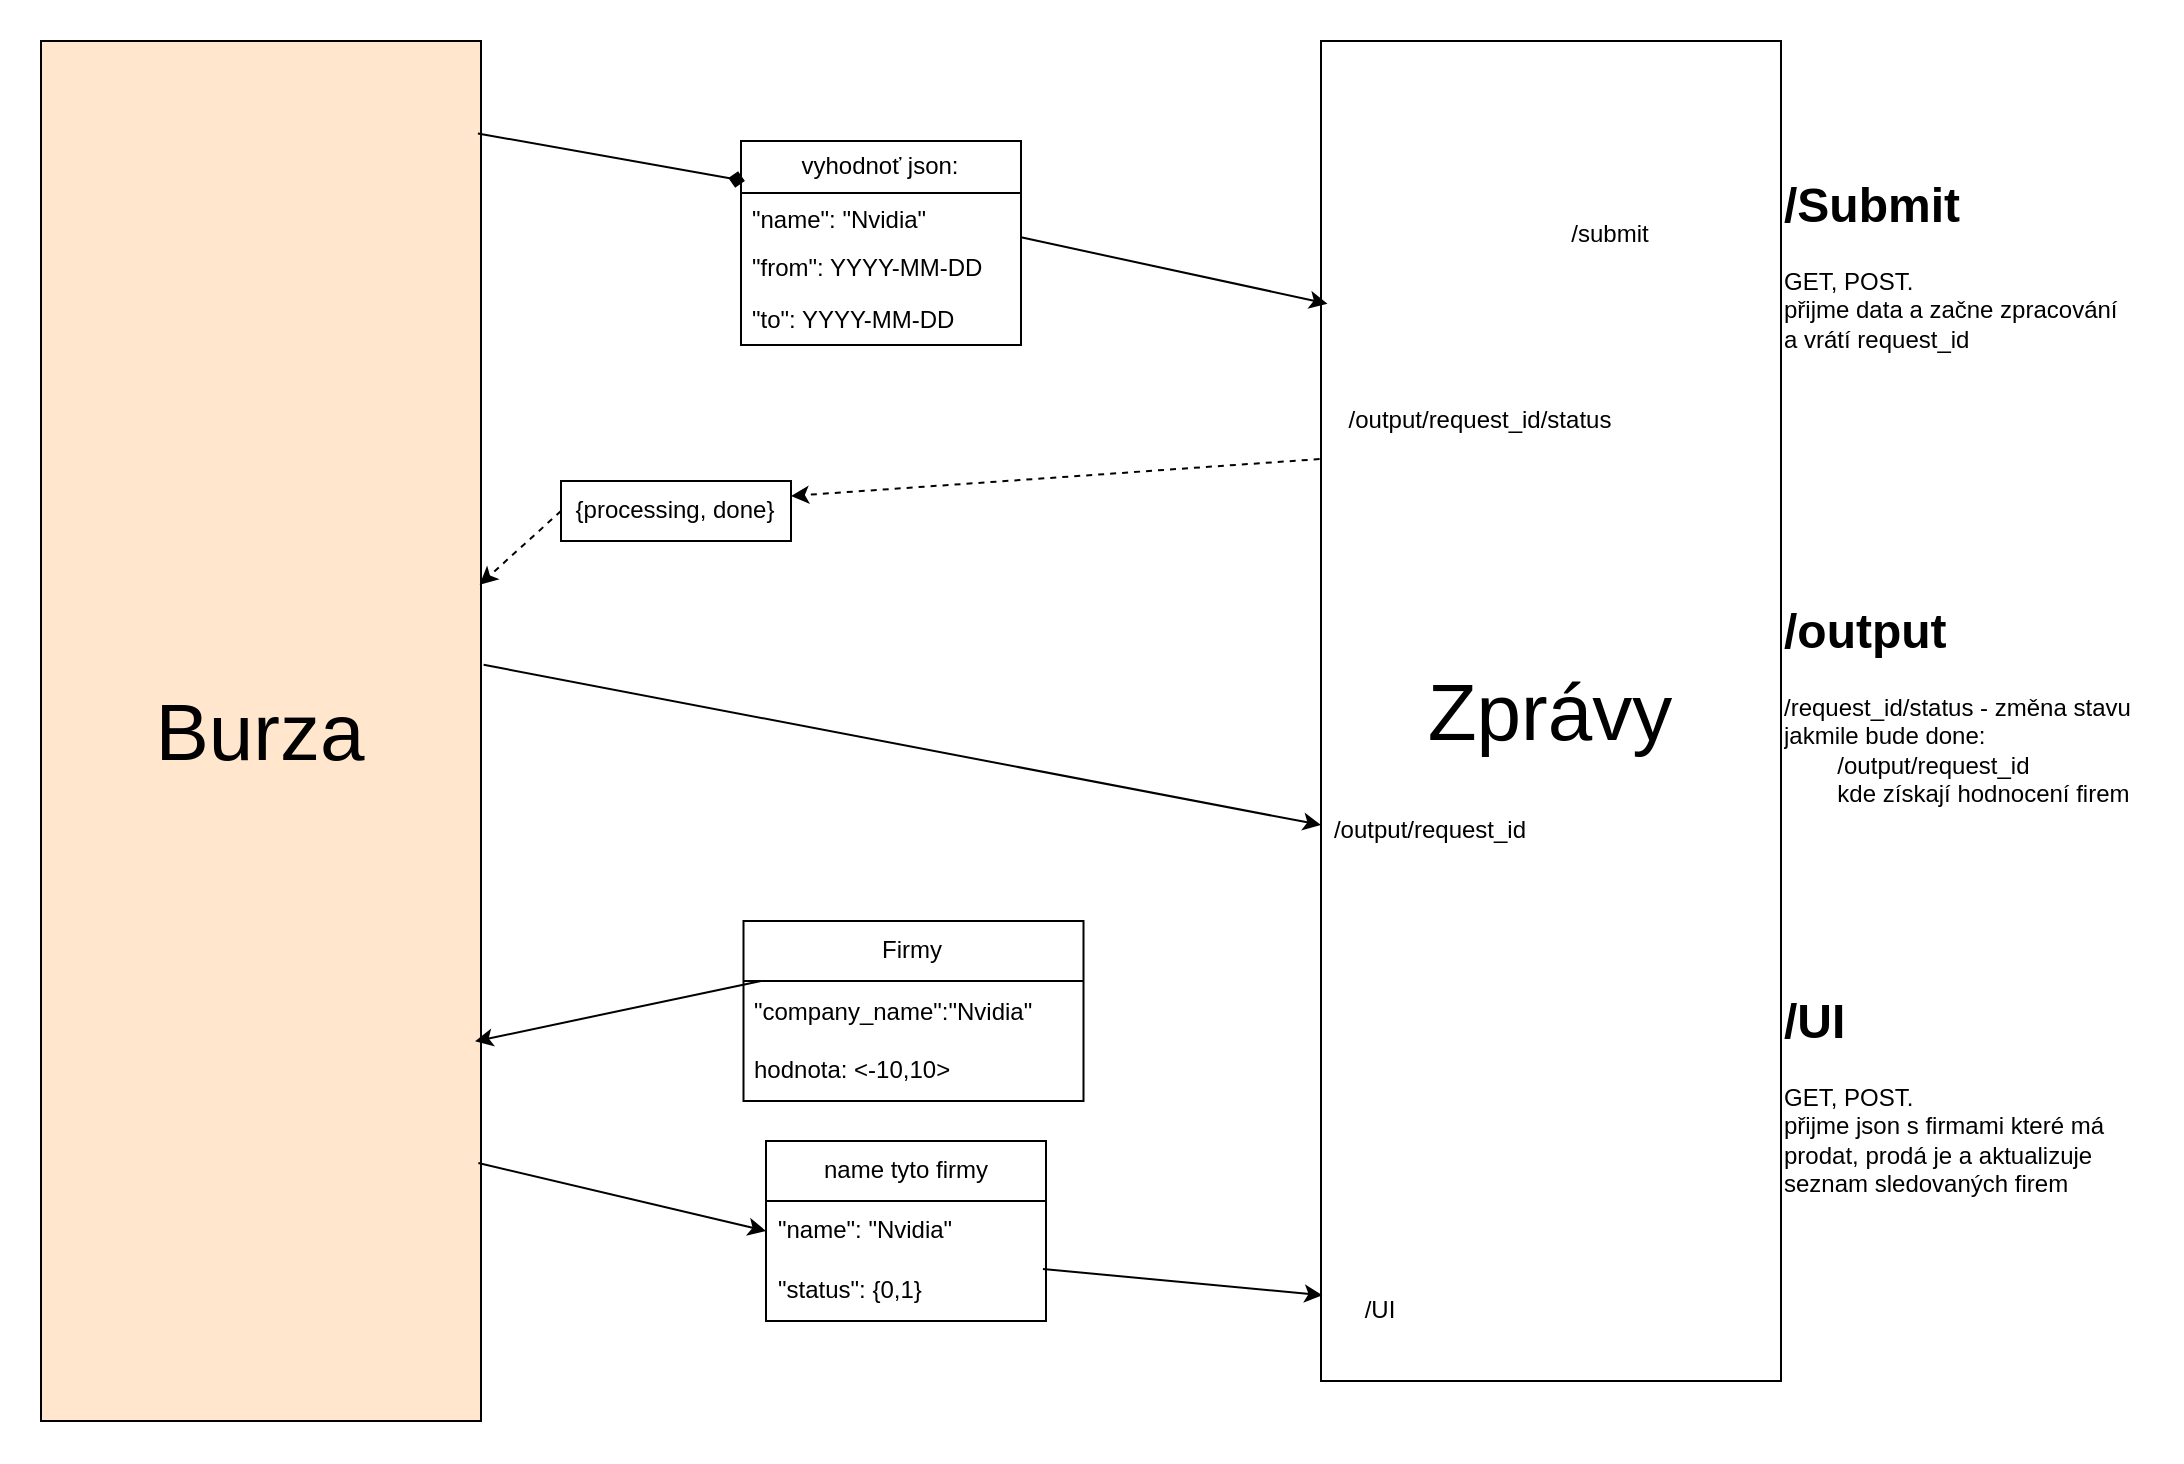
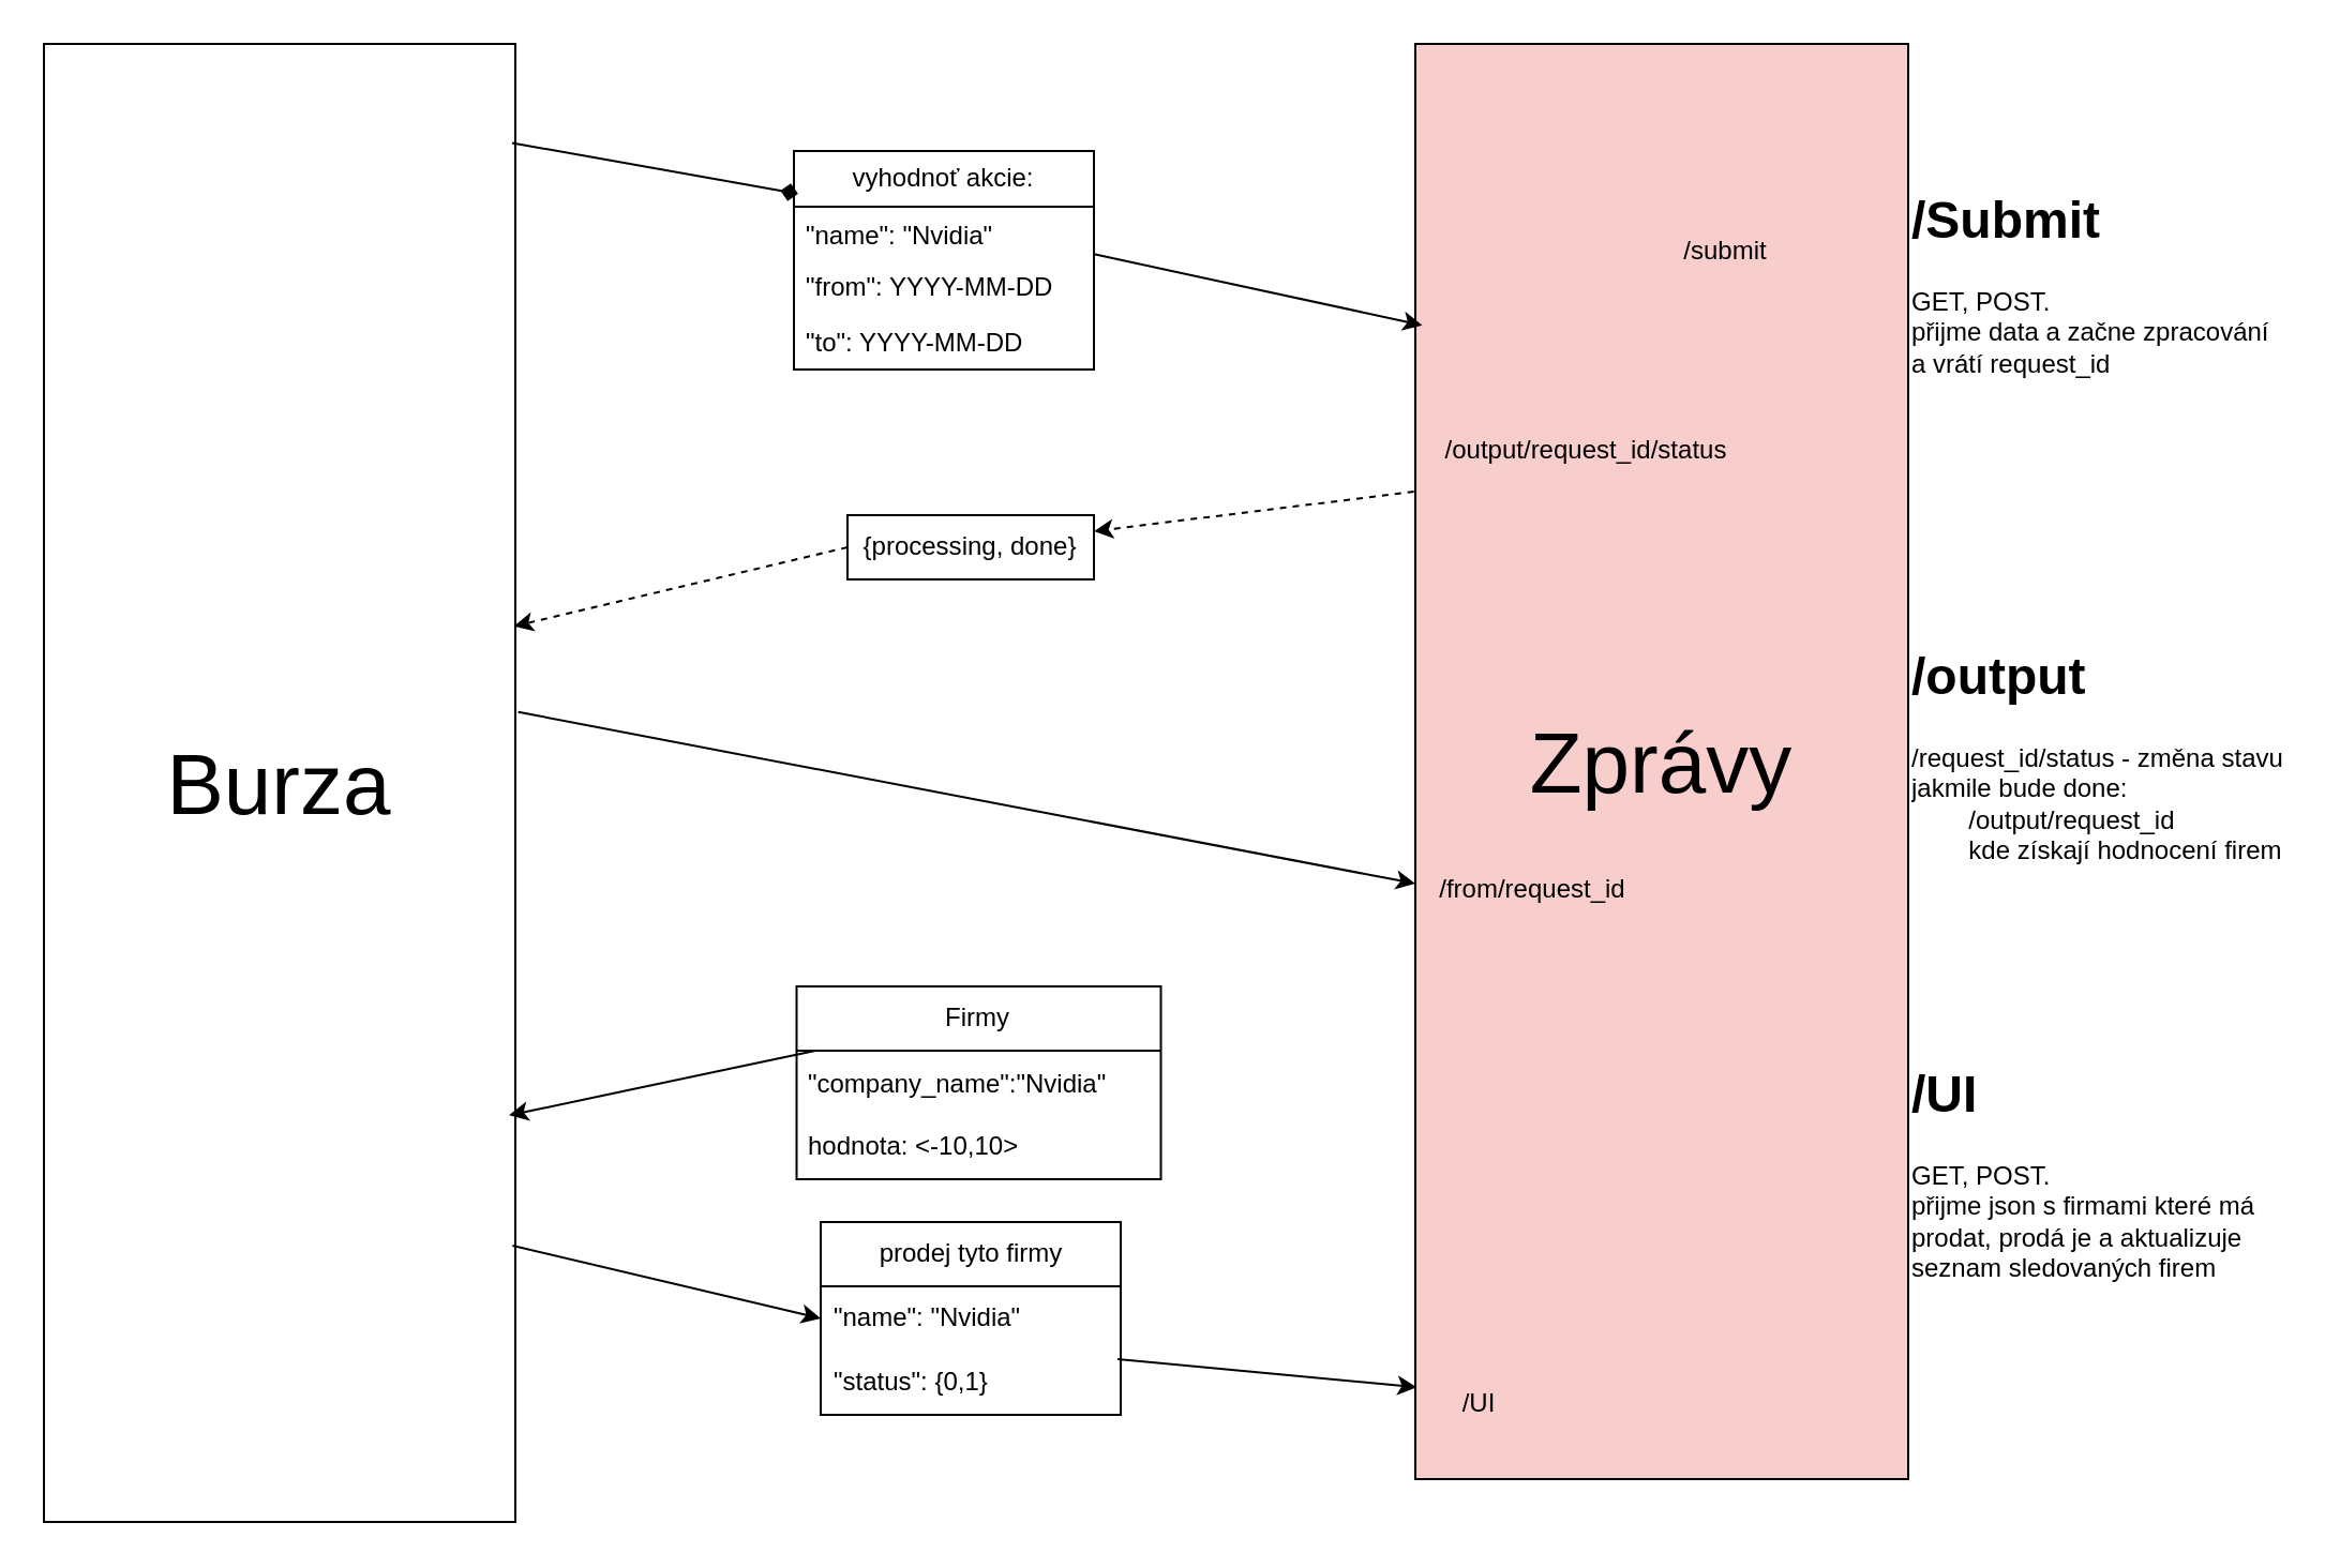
  <mxCell id="0" />
  <mxCell id="1" parent="0" />
- <mxCell id="2" value="&lt;font style=&quot;font-size: 40px;&quot;&gt;Burza&lt;/font&gt;" style="rounded=0;whiteSpace=wrap;html=1;fillColor=#ffe6cc;" parent="1" vertex="1"><mxGeometry x="20" y="20" width="220" height="690" as="geometry" /></mxCell>
- <mxCell id="3" value="&lt;font style=&quot;font-size: 40px;&quot;&gt;Zprávy&lt;/font&gt;" style="rounded=0;whiteSpace=wrap;html=1;" parent="1" vertex="1"><mxGeometry x="660" y="20" width="230" height="670" as="geometry" /></mxCell>
+ <mxCell id="2" value="&lt;font style=&quot;font-size: 40px;&quot;&gt;Burza&lt;/font&gt;" style="rounded=0;whiteSpace=wrap;html=1;" parent="1" vertex="1"><mxGeometry x="20" y="20" width="220" height="690" as="geometry" /></mxCell>
+ <mxCell id="3" value="&lt;font style=&quot;font-size: 40px;&quot;&gt;Zprávy&lt;/font&gt;" style="rounded=0;whiteSpace=wrap;html=1;fillColor=#f8cecc;" parent="1" vertex="1"><mxGeometry x="660" y="20" width="230" height="670" as="geometry" /></mxCell>
  <mxCell id="4" value="" style="endArrow=classic;html=1;rounded=0;exitX=1;exitY=0.923;exitDx=0;exitDy=0;exitPerimeter=0;entryX=0.014;entryY=0.196;entryDx=0;entryDy=0;entryPerimeter=0;" parent="1" source="7" target="3" edge="1"><mxGeometry width="50" height="50" relative="1" as="geometry"><mxPoint x="470" y="170" as="sourcePoint" /><mxPoint x="520" y="120" as="targetPoint" /></mxGeometry></mxCell>
  <mxCell id="5" value="" style="endArrow=diamond;html=1;rounded=0;exitX=0.993;exitY=0.067;exitDx=0;exitDy=0;exitPerimeter=0;entryX=0.014;entryY=0.196;entryDx=0;entryDy=0;entryPerimeter=0;" parent="1" source="2" target="6" edge="1"><mxGeometry width="50" height="50" relative="1" as="geometry"><mxPoint x="242" y="149" as="sourcePoint" /><mxPoint x="662" y="151" as="targetPoint" /></mxGeometry></mxCell>
- <mxCell id="6" value="vyhodnoť json:" style="swimlane;fontStyle=0;childLayout=stackLayout;horizontal=1;startSize=26;fillColor=none;horizontalStack=0;resizeParent=1;resizeParentMax=0;resizeLast=0;collapsible=1;marginBottom=0;whiteSpace=wrap;html=1;" parent="1" vertex="1"><mxGeometry x="370" y="70" width="140" height="102" as="geometry" /></mxCell>
+ <mxCell id="6" value="vyhodnoť akcie:" style="swimlane;fontStyle=0;childLayout=stackLayout;horizontal=1;startSize=26;fillColor=none;horizontalStack=0;resizeParent=1;resizeParentMax=0;resizeLast=0;collapsible=1;marginBottom=0;whiteSpace=wrap;html=1;" parent="1" vertex="1"><mxGeometry x="370" y="70" width="140" height="102" as="geometry" /></mxCell>
  <mxCell id="7" value="&quot;name&quot;: &quot;Nvidia&quot;" style="text;strokeColor=none;fillColor=none;align=left;verticalAlign=top;spacingLeft=4;spacingRight=4;overflow=hidden;rotatable=0;points=[[0,0.5],[1,0.5]];portConstraint=eastwest;whiteSpace=wrap;html=1;" parent="6" vertex="1"><mxGeometry y="26" width="140" height="24" as="geometry" /></mxCell>
  <mxCell id="8" value="&quot;from&quot;: YYYY-MM-DD" style="text;strokeColor=none;fillColor=none;align=left;verticalAlign=top;spacingLeft=4;spacingRight=4;overflow=hidden;rotatable=0;points=[[0,0.5],[1,0.5]];portConstraint=eastwest;whiteSpace=wrap;html=1;" parent="6" vertex="1"><mxGeometry y="50" width="140" height="26" as="geometry" /></mxCell>
  <mxCell id="9" value="&quot;to&quot;: YYYY-MM-DD" style="text;strokeColor=none;fillColor=none;align=left;verticalAlign=top;spacingLeft=4;spacingRight=4;overflow=hidden;rotatable=0;points=[[0,0.5],[1,0.5]];portConstraint=eastwest;whiteSpace=wrap;html=1;" parent="6" vertex="1"><mxGeometry y="76" width="140" height="26" as="geometry" /></mxCell>
  <mxCell id="10" value="/submit" style="text;html=1;align=center;verticalAlign=middle;whiteSpace=wrap;rounded=0;" parent="1" vertex="1"><mxGeometry x="775" y="102" width="60" height="30" as="geometry" /></mxCell>
  <mxCell id="11" value="/output/request_id/status" style="text;html=1;align=center;verticalAlign=middle;whiteSpace=wrap;rounded=0;" parent="1" vertex="1"><mxGeometry x="665" y="195" width="150" height="30" as="geometry" /></mxCell>
  <mxCell id="12" value="" style="endArrow=classic;html=1;rounded=0;exitX=0;exitY=0.5;exitDx=0;exitDy=0;entryX=0.997;entryY=0.394;entryDx=0;entryDy=0;entryPerimeter=0;dashed=1;" parent="1" source="14" target="2" edge="1"><mxGeometry width="50" height="50" relative="1" as="geometry"><mxPoint x="470" y="320" as="sourcePoint" /><mxPoint x="520" y="270" as="targetPoint" /></mxGeometry></mxCell>
  <mxCell id="13" value="" style="endArrow=classic;html=1;rounded=0;exitX=-0.003;exitY=0.312;exitDx=0;exitDy=0;exitPerimeter=0;entryX=1;entryY=0.25;entryDx=0;entryDy=0;dashed=1;" parent="1" source="3" target="14" edge="1"><mxGeometry width="50" height="50" relative="1" as="geometry"><mxPoint x="659" y="229" as="sourcePoint" /><mxPoint x="239" y="284" as="targetPoint" /></mxGeometry></mxCell>
- <mxCell id="14" value="{process&lt;span style=&quot;background-color: transparent; color: light-dark(rgb(0, 0, 0), rgb(255, 255, 255));&quot;&gt;ing, done}&lt;/span&gt;" style="text;html=1;align=center;verticalAlign=middle;whiteSpace=wrap;rounded=0;labelBorderColor=none;strokeColor=default;" parent="1" vertex="1"><mxGeometry x="280" y="240" width="115" height="30" as="geometry" /></mxCell>
+ <mxCell id="14" value="{process&lt;span style=&quot;background-color: transparent; color: light-dark(rgb(0, 0, 0), rgb(255, 255, 255));&quot;&gt;ing, done}&lt;/span&gt;" style="text;html=1;align=center;verticalAlign=middle;whiteSpace=wrap;rounded=0;labelBorderColor=none;strokeColor=default;" parent="1" vertex="1"><mxGeometry x="395" y="240" width="115" height="30" as="geometry" /></mxCell>
  <mxCell id="15" value="" style="endArrow=classic;html=1;rounded=0;exitX=1.006;exitY=0.452;exitDx=0;exitDy=0;exitPerimeter=0;" parent="1" source="2" edge="1"><mxGeometry width="50" height="50" relative="1" as="geometry"><mxPoint x="560" y="400" as="sourcePoint" /><mxPoint x="660" y="412" as="targetPoint" /></mxGeometry></mxCell>
- <mxCell id="16" value="/output/request_id" style="text;html=1;align=center;verticalAlign=middle;whiteSpace=wrap;rounded=0;" parent="1" vertex="1"><mxGeometry x="660" y="400" width="110" height="30" as="geometry" /></mxCell>
+ <mxCell id="16" value="/from/request_id" style="text;html=1;align=center;verticalAlign=middle;whiteSpace=wrap;rounded=0;" parent="1" vertex="1"><mxGeometry x="660" y="400" width="110" height="30" as="geometry" /></mxCell>
  <mxCell id="17" value="" style="endArrow=classic;html=1;rounded=0;exitX=0;exitY=0.5;exitDx=0;exitDy=0;entryX=0.991;entryY=0.851;entryDx=0;entryDy=0;entryPerimeter=0;" parent="1" edge="1"><mxGeometry width="50" height="50" relative="1" as="geometry"><mxPoint x="380" y="490" as="sourcePoint" /><mxPoint x="237.03" y="520.17" as="targetPoint" /></mxGeometry></mxCell>
  <mxCell id="18" value="Firmy" style="swimlane;fontStyle=0;childLayout=stackLayout;horizontal=1;startSize=30;horizontalStack=0;resizeParent=1;resizeParentMax=0;resizeLast=0;collapsible=1;marginBottom=0;whiteSpace=wrap;html=1;" parent="1" vertex="1"><mxGeometry x="371.25" y="460" width="170" height="90" as="geometry" /></mxCell>
  <mxCell id="19" value="&lt;div&gt;&quot;company_name&quot;:&quot;Nvidia&quot;&lt;/div&gt;&lt;br&gt;hodnota: &amp;lt;-10,10&amp;gt;" style="text;strokeColor=none;fillColor=none;align=left;verticalAlign=middle;spacingLeft=4;spacingRight=4;overflow=hidden;points=[[0,0.5],[1,0.5]];portConstraint=eastwest;rotatable=0;whiteSpace=wrap;html=1;" parent="18" vertex="1"><mxGeometry y="30" width="170" height="60" as="geometry" /></mxCell>
  <mxCell id="20" value="" style="endArrow=classic;html=1;rounded=0;exitX=0.989;exitY=1.133;exitDx=0;exitDy=0;exitPerimeter=0;entryX=0.003;entryY=0.936;entryDx=0;entryDy=0;entryPerimeter=0;" parent="1" source="23" target="3" edge="1"><mxGeometry width="50" height="50" relative="1" as="geometry"><mxPoint x="560" y="470" as="sourcePoint" /><mxPoint x="610" y="420" as="targetPoint" /></mxGeometry></mxCell>
  <mxCell id="21" value="" style="endArrow=classic;html=1;rounded=0;exitX=0.994;exitY=0.813;exitDx=0;exitDy=0;exitPerimeter=0;entryX=0;entryY=0.5;entryDx=0;entryDy=0;" parent="1" source="2" target="23" edge="1"><mxGeometry width="50" height="50" relative="1" as="geometry"><mxPoint x="238" y="565" as="sourcePoint" /><mxPoint x="661" y="647" as="targetPoint" /></mxGeometry></mxCell>
- <mxCell id="22" value="name tyto firmy" style="swimlane;fontStyle=0;childLayout=stackLayout;horizontal=1;startSize=30;horizontalStack=0;resizeParent=1;resizeParentMax=0;resizeLast=0;collapsible=1;marginBottom=0;whiteSpace=wrap;html=1;" parent="1" vertex="1"><mxGeometry x="382.5" y="570" width="140" height="90" as="geometry" /></mxCell>
+ <mxCell id="22" value="prodej tyto firmy" style="swimlane;fontStyle=0;childLayout=stackLayout;horizontal=1;startSize=30;horizontalStack=0;resizeParent=1;resizeParentMax=0;resizeLast=0;collapsible=1;marginBottom=0;whiteSpace=wrap;html=1;" parent="1" vertex="1"><mxGeometry x="382.5" y="570" width="140" height="90" as="geometry" /></mxCell>
  <mxCell id="23" value="&quot;name&quot;: &quot;Nvidia&quot;" style="text;strokeColor=none;fillColor=none;align=left;verticalAlign=middle;spacingLeft=4;spacingRight=4;overflow=hidden;points=[[0,0.5],[1,0.5]];portConstraint=eastwest;rotatable=0;whiteSpace=wrap;html=1;" parent="22" vertex="1"><mxGeometry y="30" width="140" height="30" as="geometry" /></mxCell>
  <mxCell id="24" value="&quot;status&quot;: {0,1}" style="text;strokeColor=none;fillColor=none;align=left;verticalAlign=middle;spacingLeft=4;spacingRight=4;overflow=hidden;points=[[0,0.5],[1,0.5]];portConstraint=eastwest;rotatable=0;whiteSpace=wrap;html=1;" parent="22" vertex="1"><mxGeometry y="60" width="140" height="30" as="geometry" /></mxCell>
  <mxCell id="25" value="/UI" style="text;html=1;align=center;verticalAlign=middle;whiteSpace=wrap;rounded=0;" parent="1" vertex="1"><mxGeometry x="665" y="640" width="50" height="30" as="geometry" /></mxCell>
  <mxCell id="26" value="&lt;h1 style=&quot;margin-top: 0px;&quot;&gt;/Submit&lt;/h1&gt;&lt;p&gt;GET, POST.&lt;br&gt;přijme data a začne zpracování&lt;br&gt;a vrátí request_id&lt;/p&gt;" style="text;html=1;whiteSpace=wrap;overflow=hidden;rounded=0;" parent="1" vertex="1"><mxGeometry x="890" y="82" width="180" height="98" as="geometry" /></mxCell>
  <mxCell id="27" value="&lt;h1 style=&quot;margin-top: 0px;&quot;&gt;/output&lt;/h1&gt;&lt;p&gt;/request_id/status - změna stavu jakmile bude done:&lt;br&gt;&lt;span style=&quot;background-color: transparent; color: light-dark(rgb(0, 0, 0), rgb(255, 255, 255));&quot;&gt;&lt;span style=&quot;white-space: pre;&quot;&gt;&#09;&lt;/span&gt;/output/request_id&amp;nbsp;&lt;br&gt;&lt;span style=&quot;white-space: pre;&quot;&gt;&#09;&lt;/span&gt;kde získají hodnocení firem&lt;br&gt;&lt;/span&gt;&lt;/p&gt;" style="text;html=1;whiteSpace=wrap;overflow=hidden;rounded=0;" parent="1" vertex="1"><mxGeometry x="890" y="295" width="180" height="120" as="geometry" /></mxCell>
  <mxCell id="28" value="&lt;h1 style=&quot;margin-top: 0px;&quot;&gt;/UI&lt;/h1&gt;&lt;p&gt;GET, POST.&lt;br&gt;přijme json s firmami které má prodat, prodá je a aktualizuje seznam sledovaných firem&lt;/p&gt;" style="text;html=1;whiteSpace=wrap;overflow=hidden;rounded=0;" parent="1" vertex="1"><mxGeometry x="890" y="490" width="180" height="120" as="geometry" /></mxCell>
